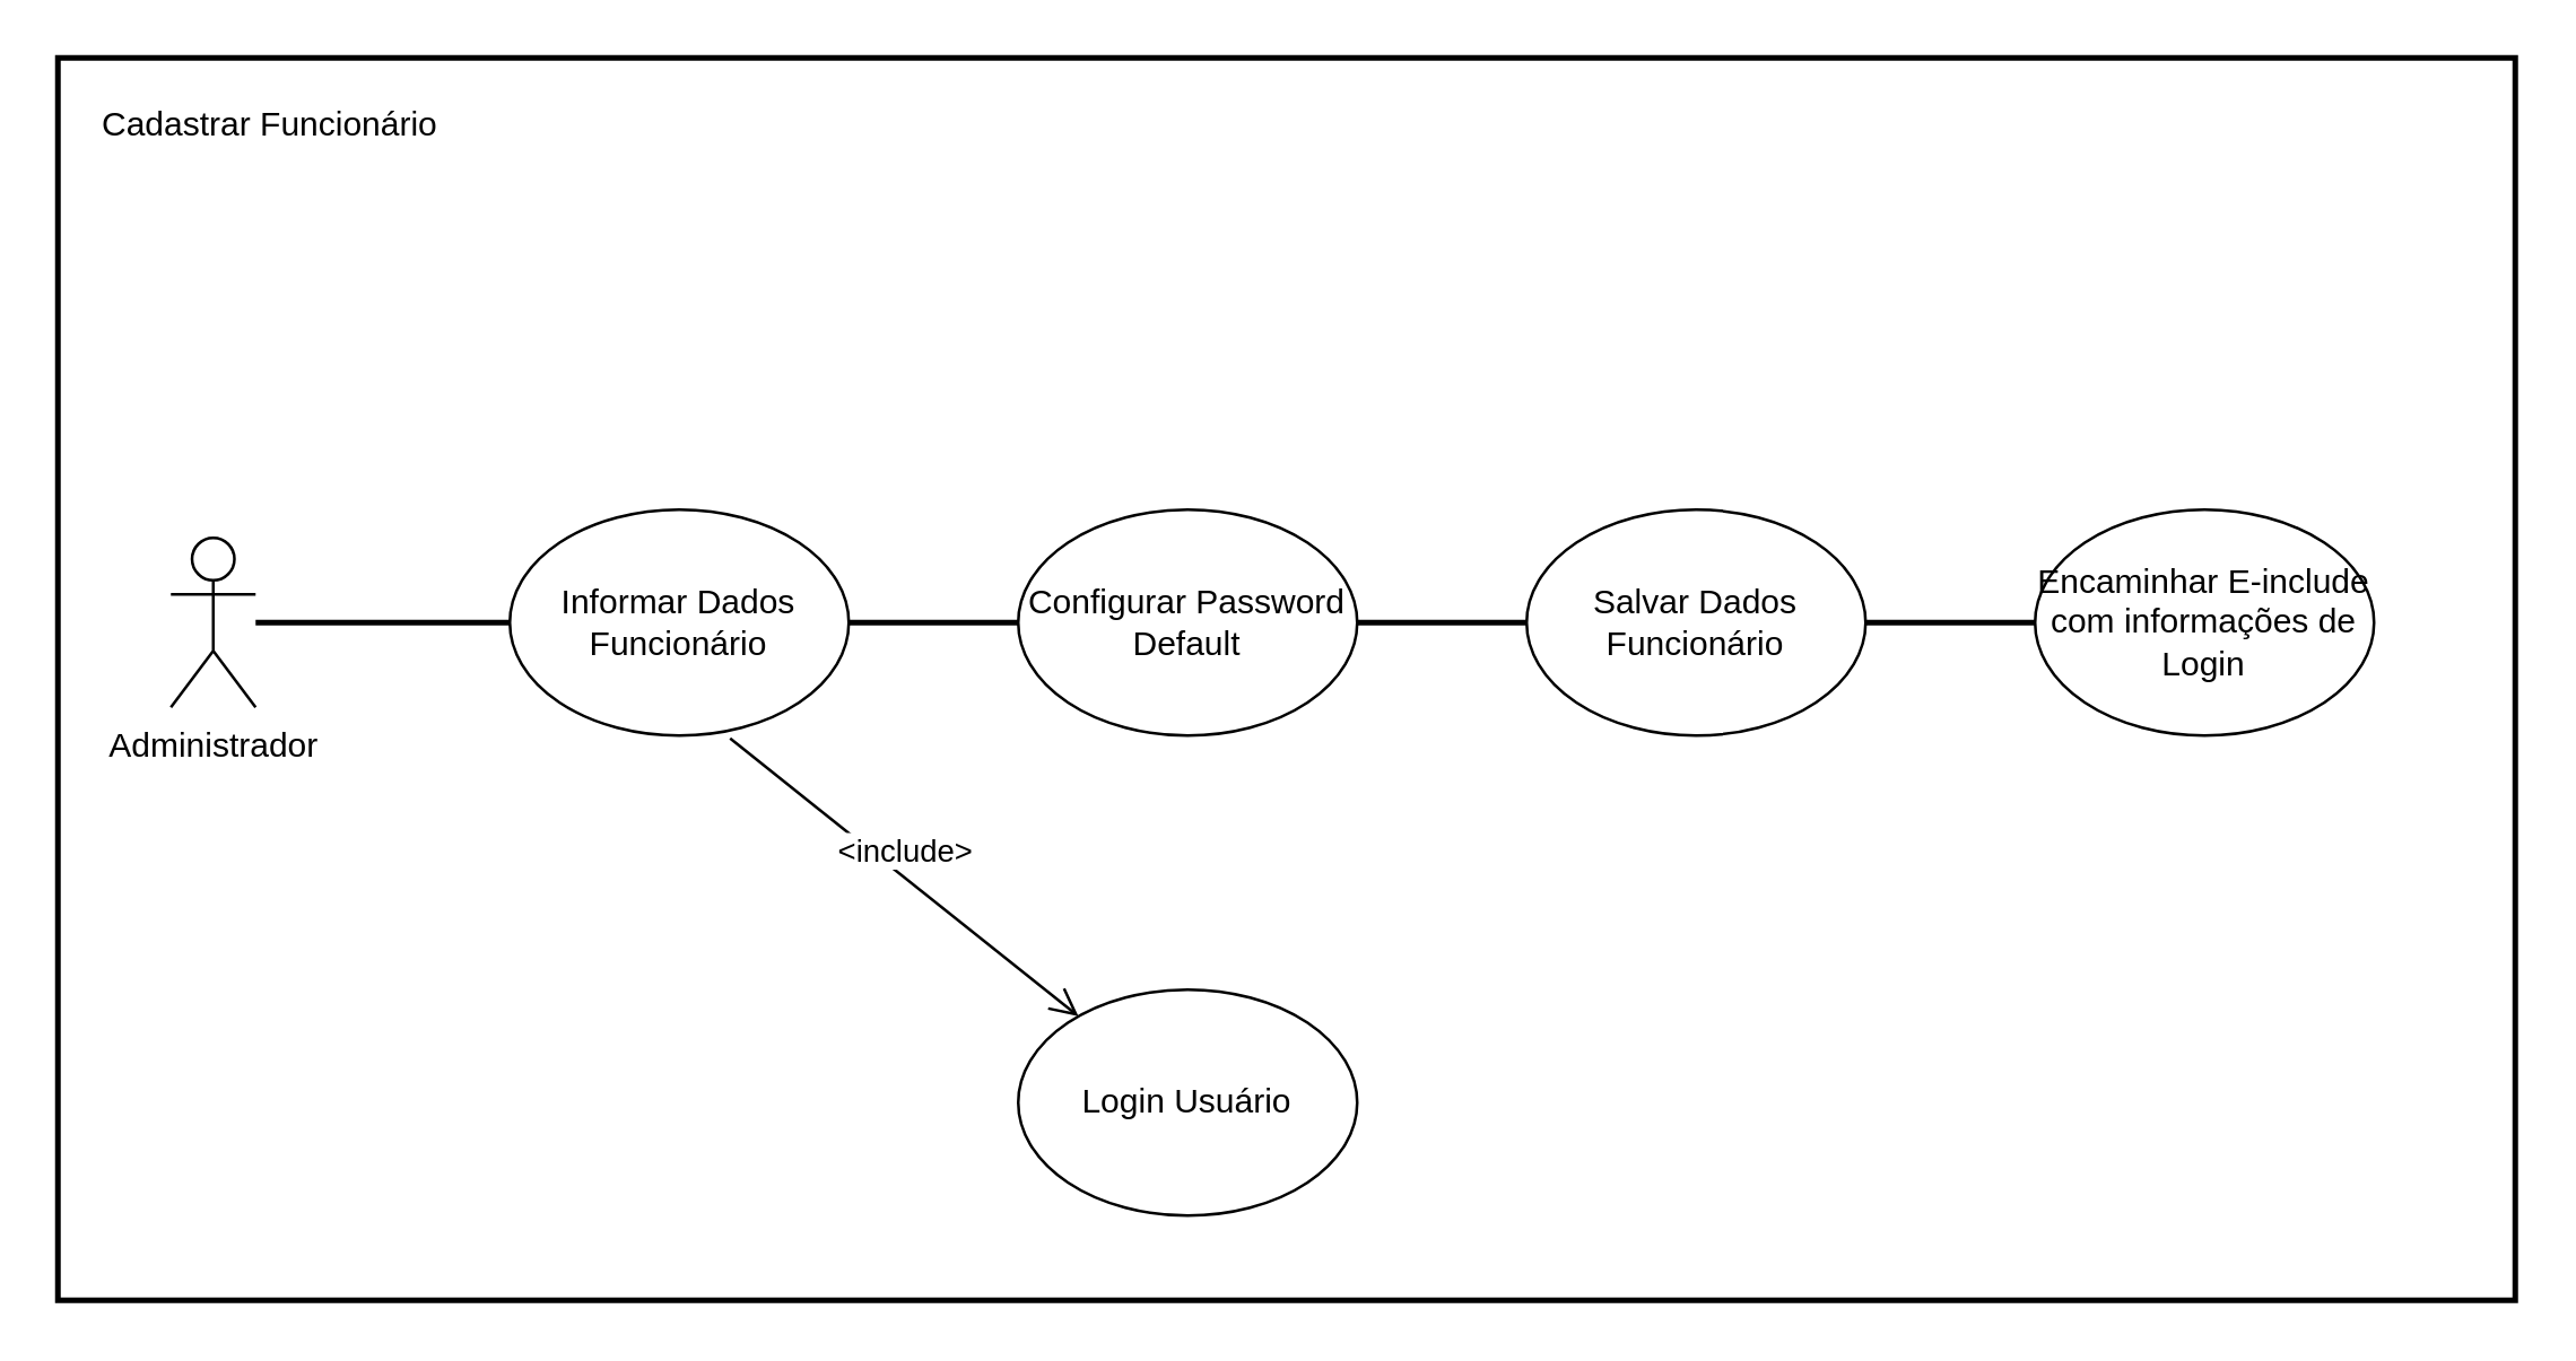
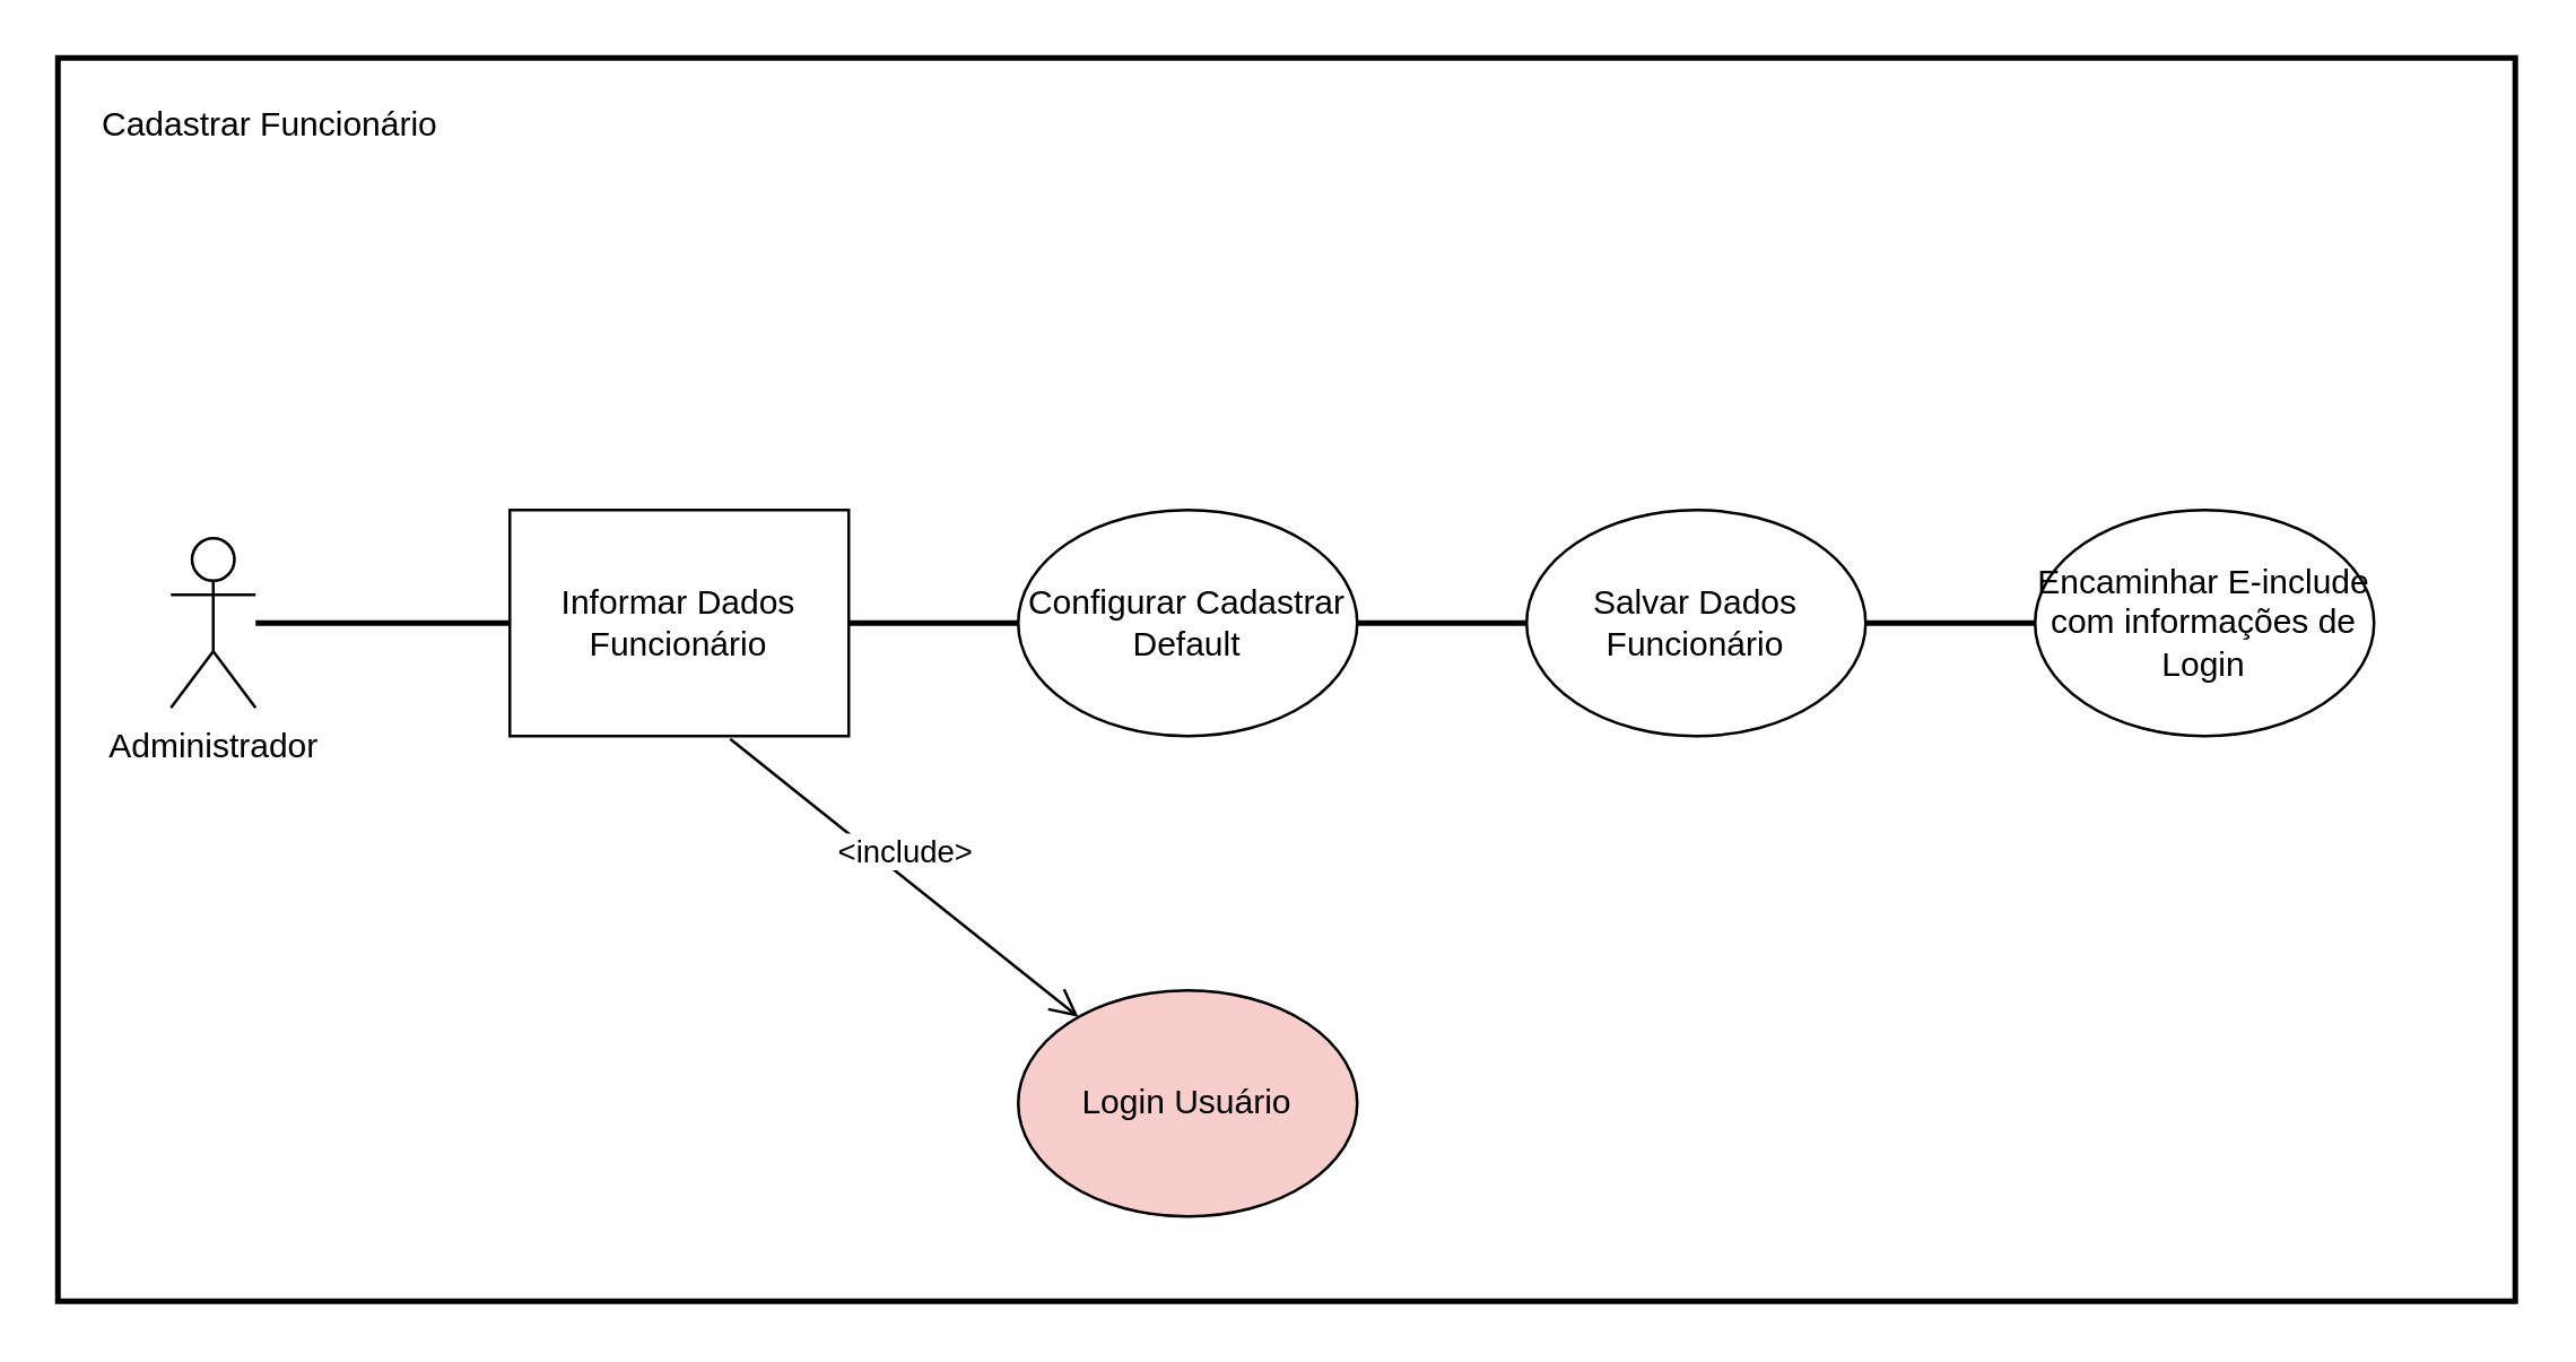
  <mxCell id="0" />
  <mxCell id="1" parent="0" />
  <mxCell id="2" value="" style="rounded=0;whiteSpace=wrap;html=1;strokeWidth=2;" vertex="1" parent="1"><mxGeometry x="20" y="20" width="870" height="440" as="geometry" /></mxCell>
  <mxCell id="3" value="Administrador" style="shape=umlActor;verticalLabelPosition=bottom;verticalAlign=top;html=1;outlineConnect=0;" vertex="1" parent="1"><mxGeometry x="60" y="190" width="30" height="60" as="geometry" /></mxCell>
- <mxCell id="4" value="Informar Dados Funcionário" style="ellipse;whiteSpace=wrap;html=1;" vertex="1" parent="1"><mxGeometry x="180" y="180" width="120" height="80" as="geometry" /></mxCell>
+ <mxCell id="4" value="Informar Dados Funcionário" style="whiteSpace=wrap;html=1;rounded=0;" vertex="1" parent="1"><mxGeometry x="180" y="180" width="120" height="80" as="geometry" /></mxCell>
  <mxCell id="5" value="" style="line;strokeWidth=2;html=1;" vertex="1" parent="1"><mxGeometry x="90" y="215" width="90" height="10" as="geometry" /></mxCell>
  <mxCell id="6" value="Cadastrar Funcionário" style="text;strokeColor=none;fillColor=none;spacingLeft=4;spacingRight=4;overflow=hidden;rotatable=0;points=[[0,0.5],[1,0.5]];portConstraint=eastwest;fontSize=12;" vertex="1" parent="1"><mxGeometry x="30" y="30" width="150" height="30" as="geometry" /></mxCell>
- <mxCell id="7" value="Configurar Password Default" style="ellipse;whiteSpace=wrap;html=1;" vertex="1" parent="1"><mxGeometry x="360" y="180" width="120" height="80" as="geometry" /></mxCell>
+ <mxCell id="7" value="Configurar Cadastrar Default" style="ellipse;whiteSpace=wrap;html=1;" vertex="1" parent="1"><mxGeometry x="360" y="180" width="120" height="80" as="geometry" /></mxCell>
  <mxCell id="8" value="" style="line;strokeWidth=2;html=1;" vertex="1" parent="1"><mxGeometry x="300" y="215" width="60" height="10" as="geometry" /></mxCell>
  <mxCell id="9" value="" style="line;strokeWidth=2;html=1;" vertex="1" parent="1"><mxGeometry x="480" y="215" width="60" height="10" as="geometry" /></mxCell>
  <mxCell id="10" value="Salvar Dados Funcionário" style="ellipse;whiteSpace=wrap;html=1;" vertex="1" parent="1"><mxGeometry x="540" y="180" width="120" height="80" as="geometry" /></mxCell>
  <mxCell id="11" value="" style="line;strokeWidth=2;html=1;" vertex="1" parent="1"><mxGeometry x="660" y="215" width="60" height="10" as="geometry" /></mxCell>
  <mxCell id="12" value="Encaminhar E-include com informações de Login" style="ellipse;whiteSpace=wrap;html=1;" vertex="1" parent="1"><mxGeometry x="720" y="180" width="120" height="80" as="geometry" /></mxCell>
- <mxCell id="13" value="Login Usuário" style="ellipse;whiteSpace=wrap;html=1;" vertex="1" parent="1"><mxGeometry x="360" y="350" width="120" height="80" as="geometry" /></mxCell>
+ <mxCell id="13" value="Login Usuário" style="ellipse;whiteSpace=wrap;html=1;fillColor=#f8cecc;" vertex="1" parent="1"><mxGeometry x="360" y="350" width="120" height="80" as="geometry" /></mxCell>
  <mxCell id="14" value="&amp;lt;include&amp;gt;" style="html=1;verticalAlign=bottom;endArrow=open;dashed=0;endSize=8;exitX=0.65;exitY=1.013;exitDx=0;exitDy=0;exitPerimeter=0;" edge="1" parent="1" source="4" target="13"><mxGeometry relative="1" as="geometry"><mxPoint x="199.95" y="298.04" as="sourcePoint" /><mxPoint x="372.004" y="250.004" as="targetPoint" /></mxGeometry></mxCell>
